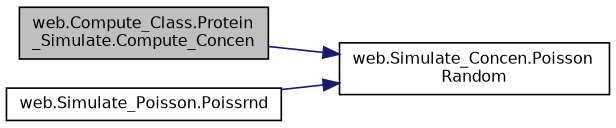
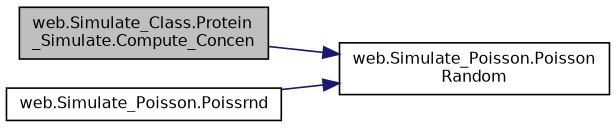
  digraph {
    rankdir=LR
    node [color=black fillcolor=white fontname=Helvetica fontsize=10 shape=record style=filled]
    edge [color=midnightblue fontname=Helvetica fontsize=10 labelfontname=Helvetica labelfontsize=10 style=solid]
-   n1 [fillcolor=grey75 fontcolor=black height=0.2 label="web.Compute_Class.Protein\l_Simulate.Compute_Concen" width=0.4]
-   n2 [height=0.2 label="web.Simulate_Concen.Poisson\lRandom" width=0.4]
+   n1 [fillcolor=grey75 fontcolor=black height=0.2 label="web.Simulate_Class.Protein\l_Simulate.Compute_Concen" width=0.4]
+   n2 [height=0.2 label="web.Simulate_Poisson.Poisson\lRandom" width=0.4]
    n3 [height=0.2 label="web.Simulate_Poisson.Poissrnd" width=0.4]
    n1 -> n2
    n3 -> n2
  }
